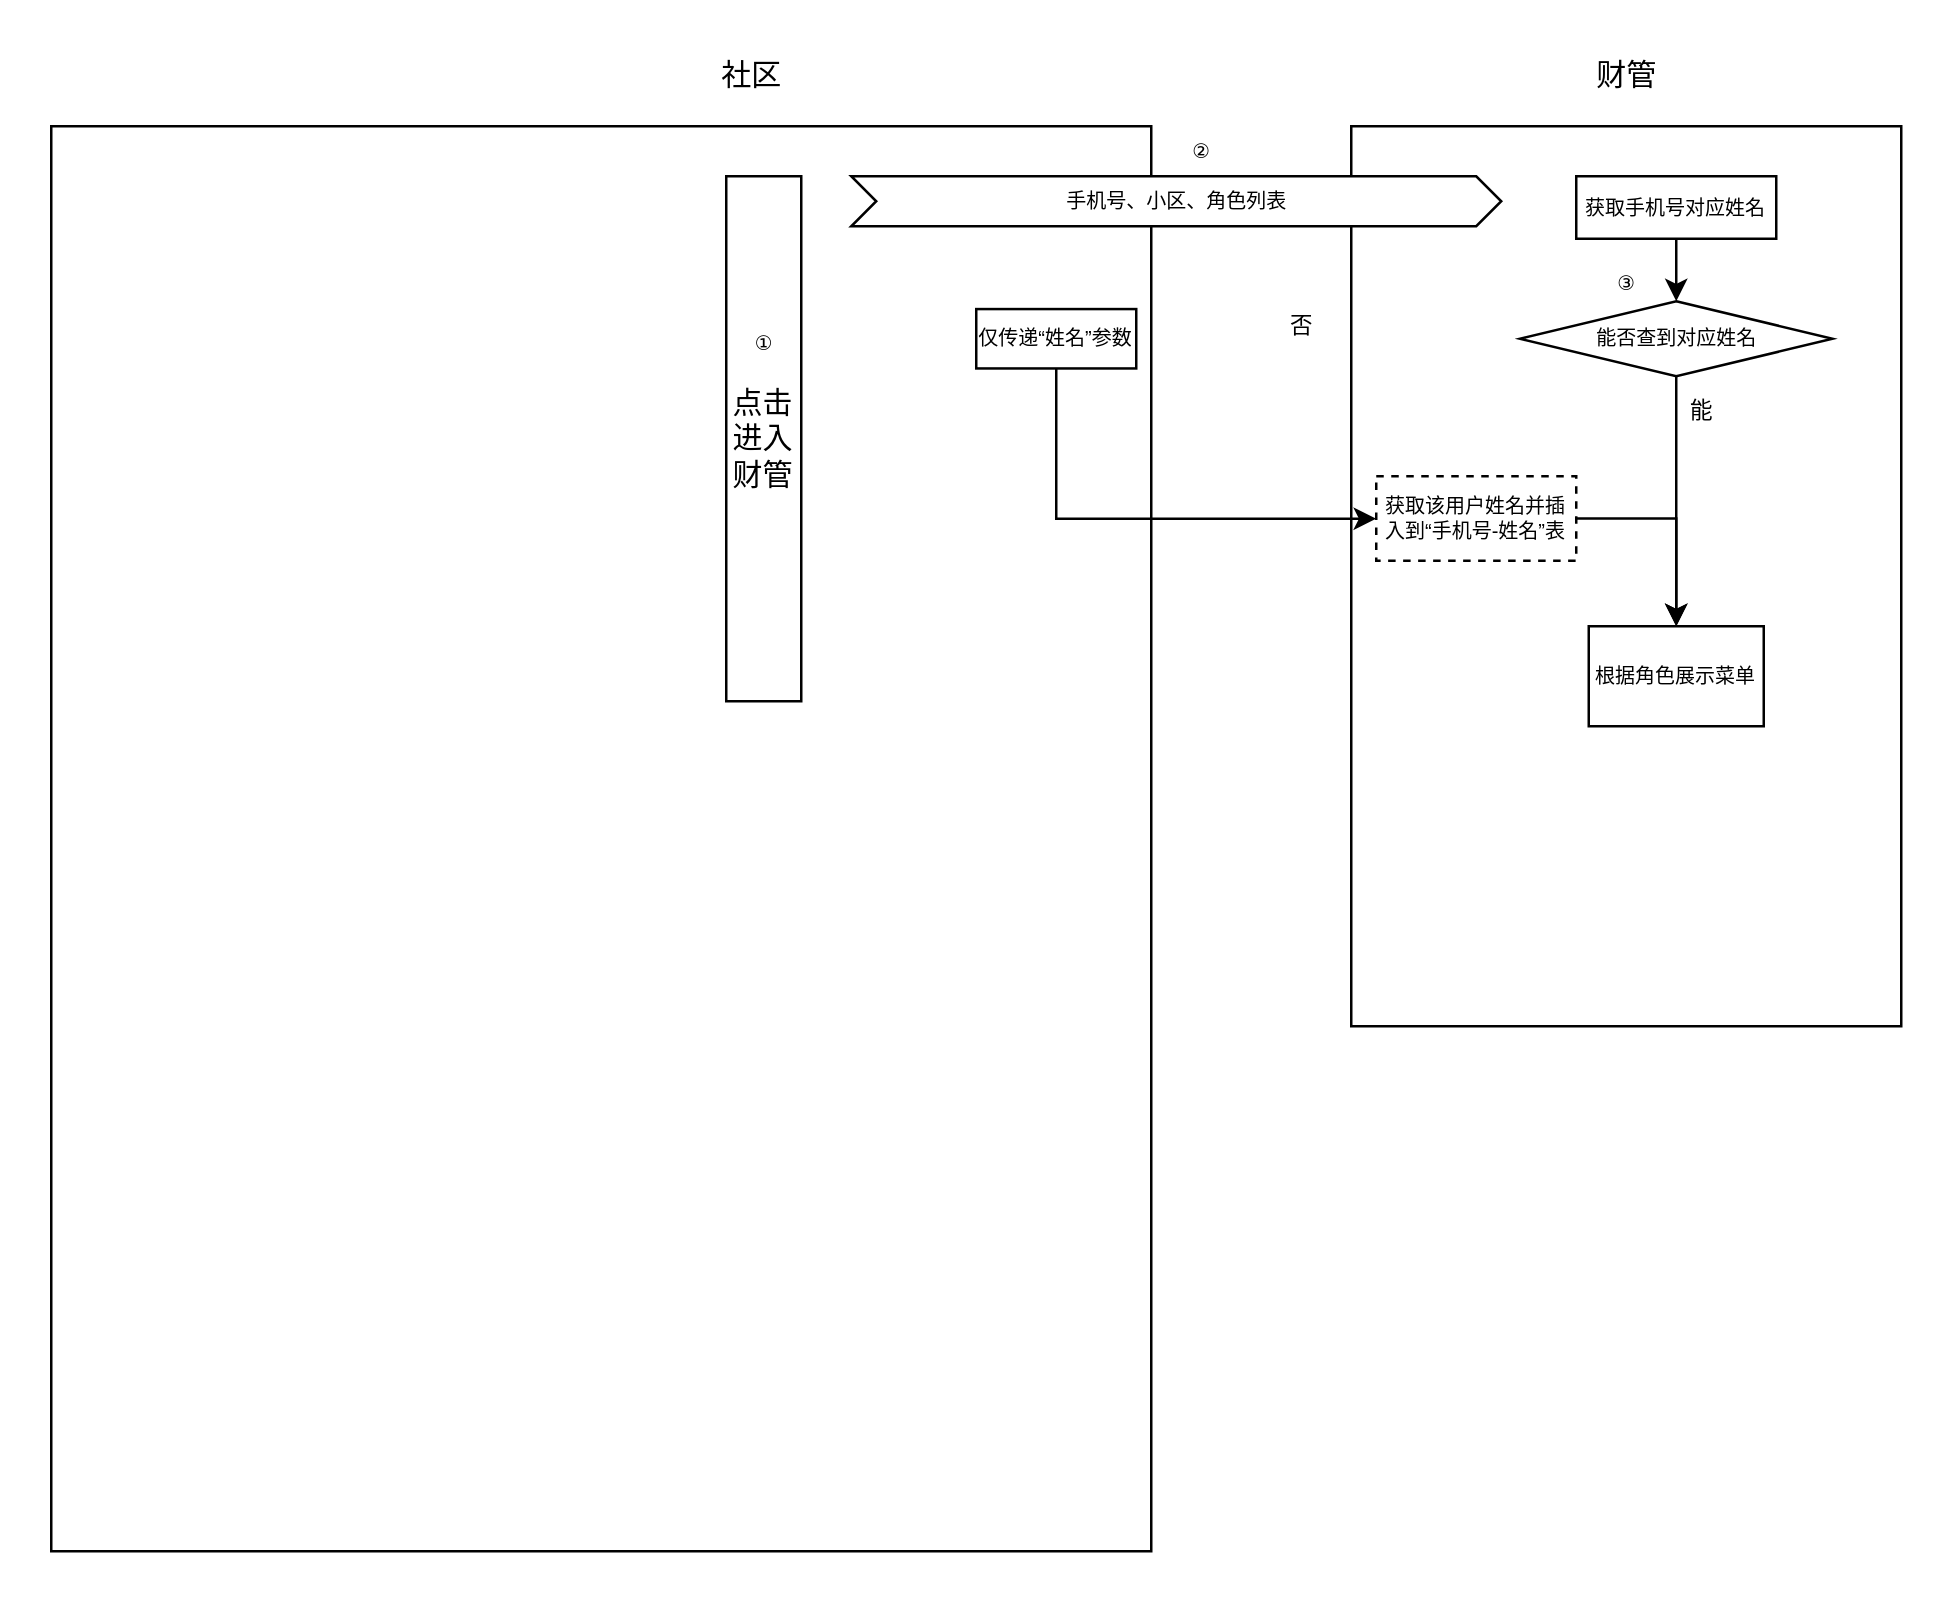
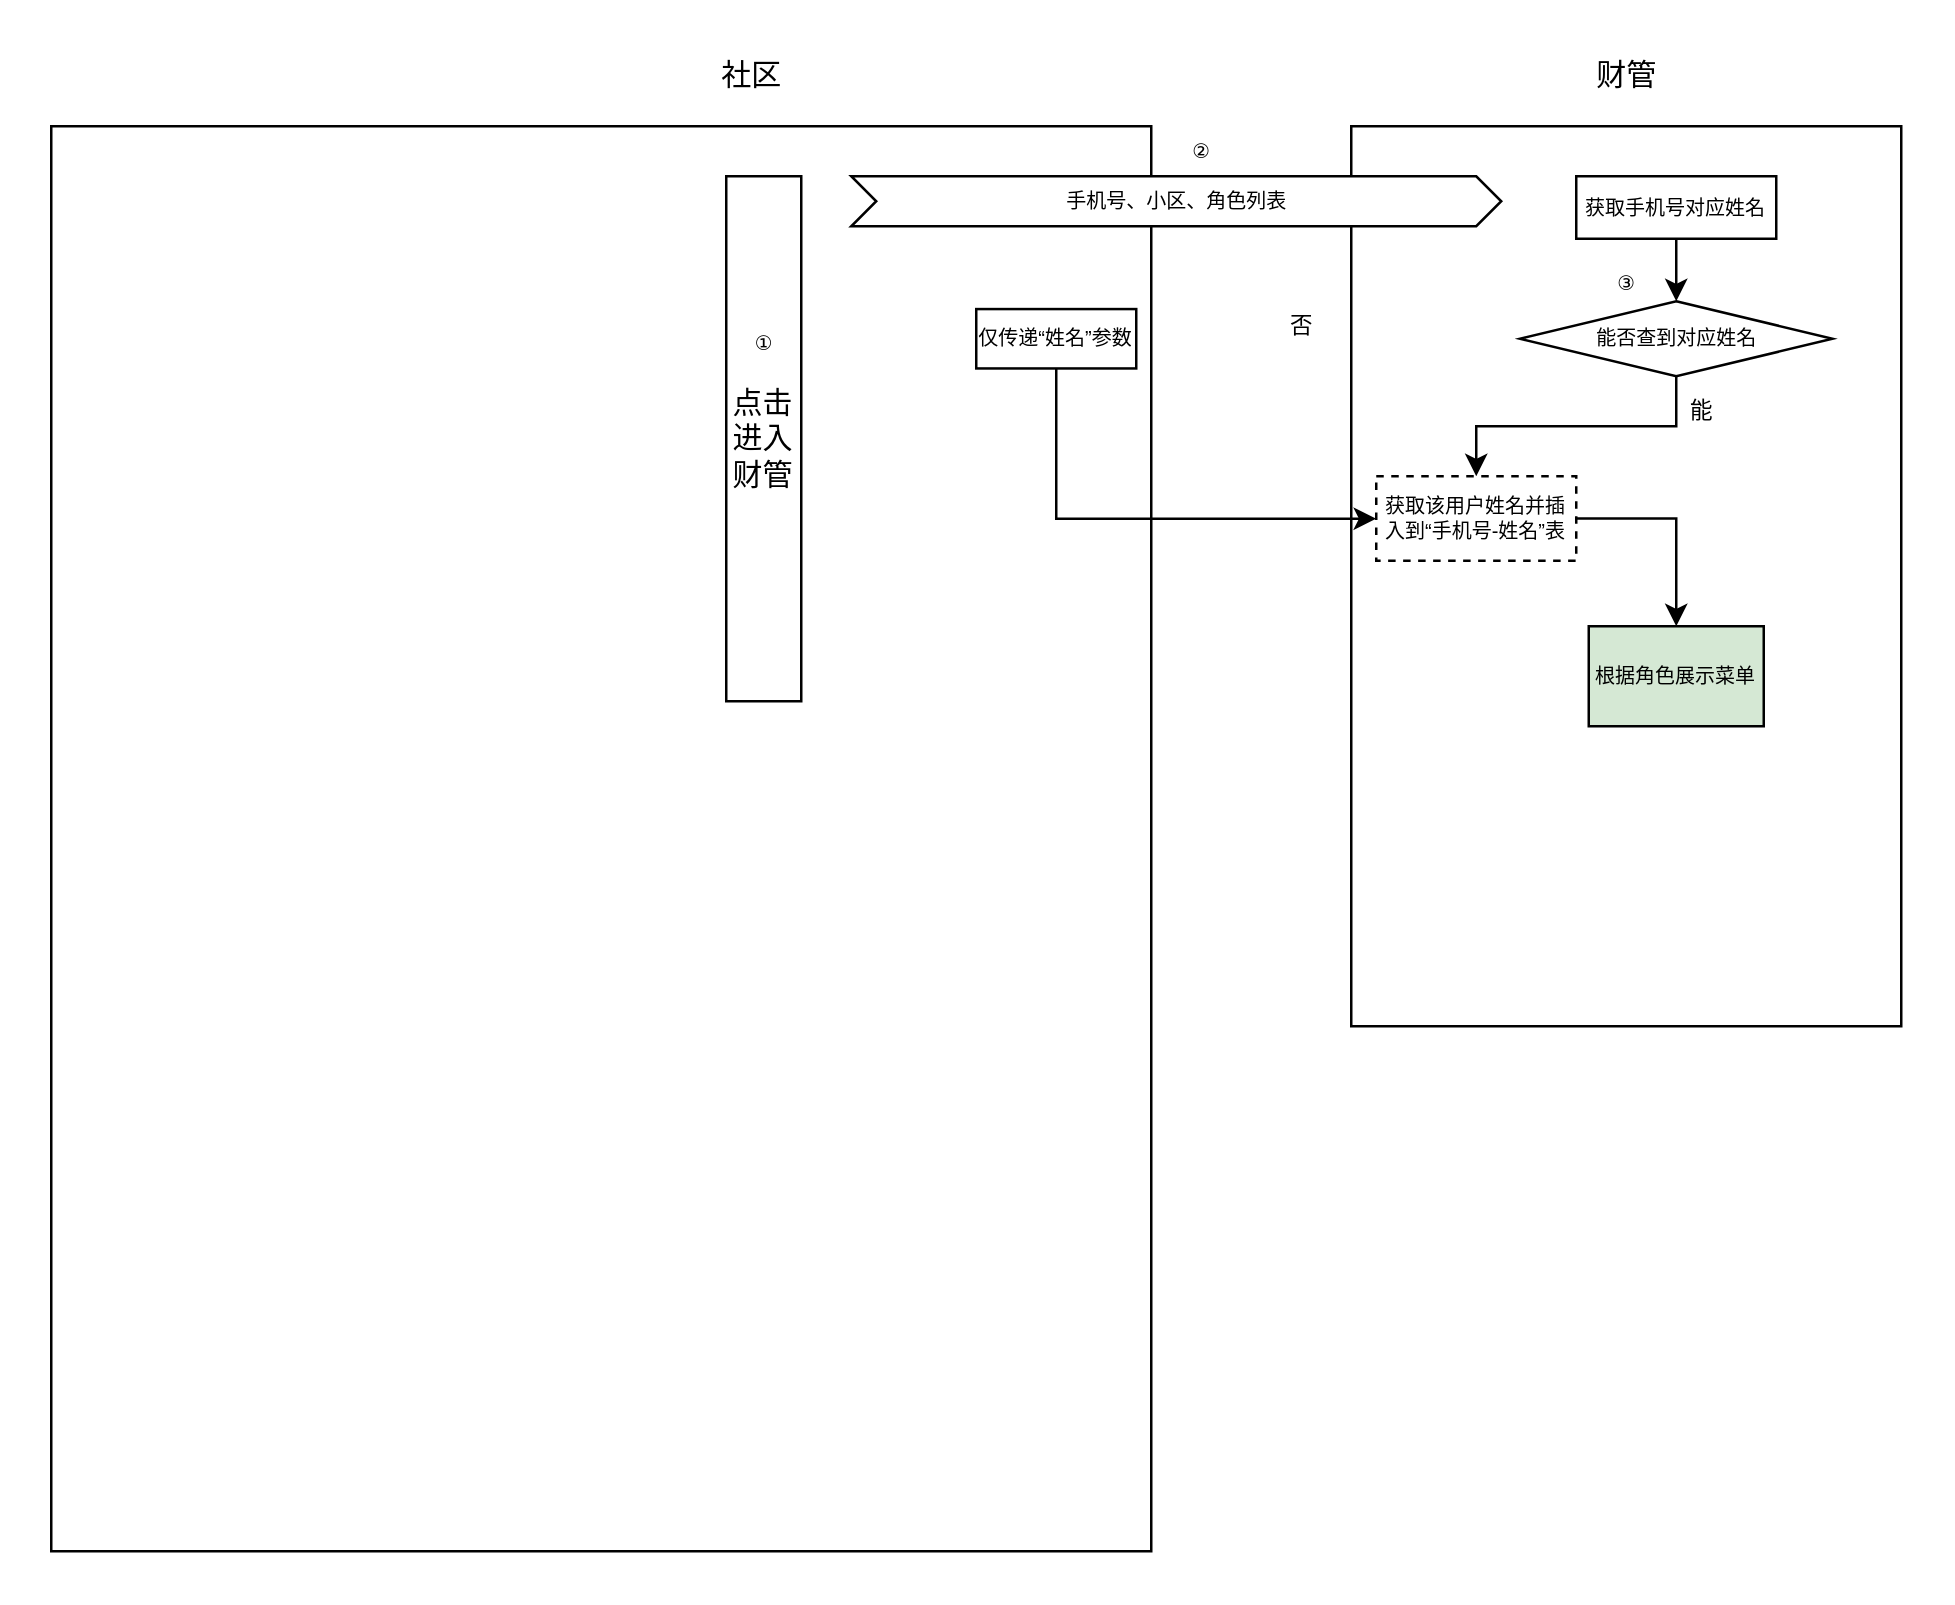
  <mxCell id="0" />
  <mxCell id="1" parent="0" />
  <mxCell id="2" value="" style="rounded=0;whiteSpace=wrap;html=1;" vertex="1" parent="1"><mxGeometry x="20" y="50" width="440" height="570" as="geometry" /></mxCell>
  <mxCell id="3" value="" style="rounded=0;whiteSpace=wrap;html=1;" vertex="1" parent="1"><mxGeometry x="540" y="50" width="220" height="360" as="geometry" /></mxCell>
  <mxCell id="4" value="点击进入财管" style="rounded=0;whiteSpace=wrap;html=1;" vertex="1" parent="1"><mxGeometry x="290" y="70" width="30" height="210" as="geometry" /></mxCell>
- <mxCell id="5" value="根据角色展示菜单" style="rounded=0;whiteSpace=wrap;html=1;fontSize=8;" vertex="1" parent="1"><mxGeometry x="635" y="250" width="70" height="40" as="geometry" /></mxCell>
+ <mxCell id="5" value="根据角色展示菜单" style="rounded=0;whiteSpace=wrap;html=1;fontSize=8;fillColor=#d5e8d4;" vertex="1" parent="1"><mxGeometry x="635" y="250" width="70" height="40" as="geometry" /></mxCell>
  <mxCell id="6" value="手机号、小区、角色列表" style="html=1;shadow=0;dashed=0;align=center;verticalAlign=middle;shape=mxgraph.arrows2.arrow;dy=0;dx=10;notch=10;fontSize=8;" vertex="1" parent="1"><mxGeometry x="340" y="70" width="260" height="20" as="geometry" /></mxCell>
  <mxCell id="7" value="" style="edgeStyle=orthogonalEdgeStyle;rounded=0;orthogonalLoop=1;jettySize=auto;html=1;fontSize=9;" edge="1" parent="1" source="8" target="10"><mxGeometry relative="1" as="geometry" /></mxCell>
  <mxCell id="8" value="获取手机号对应姓名" style="rounded=0;whiteSpace=wrap;html=1;fontSize=8;" vertex="1" parent="1"><mxGeometry x="630" y="70" width="80" height="25" as="geometry" /></mxCell>
- <mxCell id="9" value="" style="edgeStyle=orthogonalEdgeStyle;rounded=0;orthogonalLoop=1;jettySize=auto;html=1;fontSize=9;" edge="1" parent="1" source="10" target="5"><mxGeometry relative="1" as="geometry" /></mxCell>
+ <mxCell id="9" value="" style="edgeStyle=orthogonalEdgeStyle;rounded=0;orthogonalLoop=1;jettySize=auto;html=1;fontSize=9;" edge="1" parent="1" source="10" target="16"><mxGeometry relative="1" as="geometry" /></mxCell>
  <mxCell id="10" value="能否查到对应姓名" style="rhombus;whiteSpace=wrap;html=1;fontSize=8;" vertex="1" parent="1"><mxGeometry x="607.5" y="120" width="125" height="30" as="geometry" /></mxCell>
  <mxCell id="11" value="" style="edgeStyle=orthogonalEdgeStyle;rounded=0;orthogonalLoop=1;jettySize=auto;html=1;fontSize=8;" edge="1" parent="1" source="12" target="16"><mxGeometry relative="1" as="geometry"><Array as="points"><mxPoint x="422" y="207" /></Array></mxGeometry></mxCell>
  <mxCell id="12" value="仅传递“姓名”参数" style="whiteSpace=wrap;html=1;fontSize=8;" vertex="1" parent="1"><mxGeometry x="390" y="123.13" width="64" height="23.75" as="geometry" /></mxCell>
  <mxCell id="13" value="否" style="text;html=1;align=center;verticalAlign=middle;resizable=0;points=[];autosize=1;strokeColor=none;fillColor=none;fontSize=9;" vertex="1" parent="1"><mxGeometry x="510" y="120" width="20" height="20" as="geometry" /></mxCell>
  <mxCell id="14" value="能" style="text;html=1;align=center;verticalAlign=middle;resizable=0;points=[];autosize=1;strokeColor=none;fillColor=none;fontSize=9;" vertex="1" parent="1"><mxGeometry x="670" y="153.75" width="20" height="20" as="geometry" /></mxCell>
  <mxCell id="15" value="" style="edgeStyle=orthogonalEdgeStyle;rounded=0;orthogonalLoop=1;jettySize=auto;html=1;fontSize=8;" edge="1" parent="1" source="16" target="5"><mxGeometry relative="1" as="geometry" /></mxCell>
  <mxCell id="16" value="获取该用户姓名并插入到“手机号-姓名”表" style="whiteSpace=wrap;html=1;fontSize=8;dashed=1;" vertex="1" parent="1"><mxGeometry x="550" y="190" width="80" height="33.75" as="geometry" /></mxCell>
  <mxCell id="17" value="①" style="text;html=1;align=center;verticalAlign=middle;resizable=0;points=[];autosize=1;strokeColor=none;fillColor=none;fontSize=8;" vertex="1" parent="1"><mxGeometry x="295" y="126.88" width="20" height="20" as="geometry" /></mxCell>
  <mxCell id="18" value="②" style="text;html=1;align=center;verticalAlign=middle;resizable=0;points=[];autosize=1;strokeColor=none;fillColor=none;fontSize=8;" vertex="1" parent="1"><mxGeometry x="470" y="50" width="20" height="20" as="geometry" /></mxCell>
  <mxCell id="19" value="③" style="text;html=1;align=center;verticalAlign=middle;resizable=0;points=[];autosize=1;strokeColor=none;fillColor=none;fontSize=8;" vertex="1" parent="1"><mxGeometry x="640" y="103.13" width="20" height="20" as="geometry" /></mxCell>
  <mxCell id="20" value="社区" style="text;html=1;align=center;verticalAlign=middle;resizable=0;points=[];autosize=1;strokeColor=none;fillColor=none;fontSize=12;" vertex="1" parent="1"><mxGeometry x="280" y="20" width="40" height="20" as="geometry" /></mxCell>
  <mxCell id="21" value="财管" style="text;html=1;align=center;verticalAlign=middle;resizable=0;points=[];autosize=1;strokeColor=none;fillColor=none;fontSize=12;" vertex="1" parent="1"><mxGeometry x="630" y="20" width="40" height="20" as="geometry" /></mxCell>
